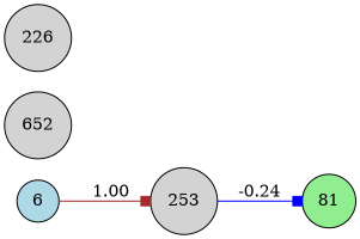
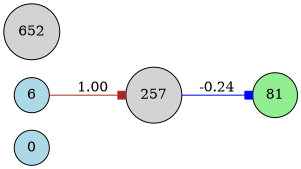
  digraph {
    rankdir=LR
    node [fillcolor=lightgray shape=circle style=filled]
    edge [arrowhead=box]
+   n1 [fillcolor=lightblue label=0]
    n2 [fillcolor=lightblue label=6]
-   n3 [label=253]
+   n3 [label=257]
    n4 [fillcolor=lightgreen label=81]
    n5 [label=652]
-   n6 [label=226]
    n2 -> n3 [color=brown label=1.00]
    n3 -> n4 [color=blue label=-0.24]
  }
